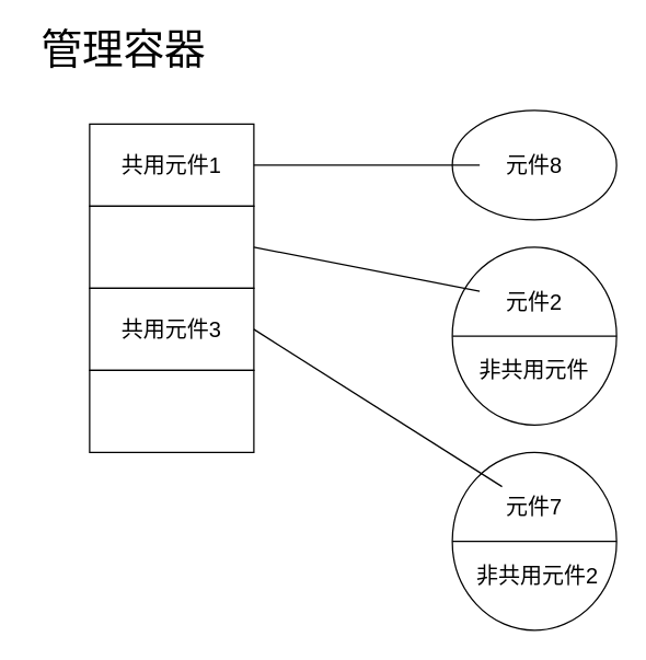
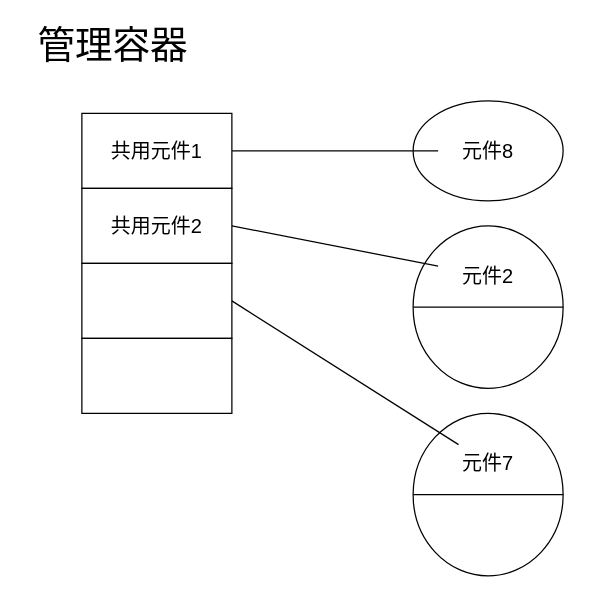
  <mxCell id="0" />
  <mxCell id="1" parent="0" />
  <mxCell id="2" value="" style="ellipse;whiteSpace=wrap;html=1;" vertex="1" parent="1"><mxGeometry x="330" y="180" width="120" height="130" as="geometry" /></mxCell>
  <mxCell id="3" value="" style="ellipse;whiteSpace=wrap;html=1;" vertex="1" parent="1"><mxGeometry x="330" y="80" width="120" height="80" as="geometry" /></mxCell>
  <mxCell id="4" value="" style="rounded=0;whiteSpace=wrap;html=1;" vertex="1" parent="1"><mxGeometry x="65" y="90" width="120" height="60" as="geometry" /></mxCell>
  <mxCell id="5" value="" style="rounded=0;whiteSpace=wrap;html=1;" vertex="1" parent="1"><mxGeometry x="65" y="150" width="120" height="60" as="geometry" /></mxCell>
  <mxCell id="6" value="" style="rounded=0;whiteSpace=wrap;html=1;" vertex="1" parent="1"><mxGeometry x="65" y="210" width="120" height="60" as="geometry" /></mxCell>
  <mxCell id="7" value="" style="rounded=0;whiteSpace=wrap;html=1;" vertex="1" parent="1"><mxGeometry x="65" y="270" width="120" height="60" as="geometry" /></mxCell>
  <mxCell id="8" value="&lt;font style=&quot;font-size: 30px&quot;&gt;管理容器&lt;/font&gt;" style="text;html=1;strokeColor=none;fillColor=none;align=center;verticalAlign=middle;whiteSpace=wrap;rounded=0;" vertex="1" parent="1"><mxGeometry x="20" y="20" width="140" height="30" as="geometry" /></mxCell>
  <mxCell id="9" value="&lt;font size=&quot;3&quot;&gt;共用元件1&lt;/font&gt;" style="text;html=1;strokeColor=none;fillColor=none;align=center;verticalAlign=middle;whiteSpace=wrap;rounded=0;" vertex="1" parent="1"><mxGeometry x="85" y="105" width="80" height="30" as="geometry" /></mxCell>
- <mxCell id="11" value="&lt;font size=&quot;3&quot;&gt;共用元件3&lt;/font&gt;" style="text;html=1;strokeColor=none;fillColor=none;align=center;verticalAlign=middle;whiteSpace=wrap;rounded=0;" vertex="1" parent="1"><mxGeometry x="85" y="225" width="80" height="30" as="geometry" /></mxCell>
+ <mxCell id="10" value="&lt;font size=&quot;3&quot;&gt;共用元件2&lt;br&gt;&lt;/font&gt;" style="text;html=1;strokeColor=none;fillColor=none;align=center;verticalAlign=middle;whiteSpace=wrap;rounded=0;" vertex="1" parent="1"><mxGeometry x="85" y="165" width="80" height="30" as="geometry" /></mxCell>
  <mxCell id="12" value="&lt;font size=&quot;3&quot;&gt;元件8&lt;/font&gt;" style="text;html=1;strokeColor=none;fillColor=none;align=center;verticalAlign=middle;whiteSpace=wrap;rounded=0;" vertex="1" parent="1"><mxGeometry x="350" y="105" width="80" height="30" as="geometry" /></mxCell>
  <mxCell id="13" value="&lt;font size=&quot;3&quot;&gt;元件2&lt;br&gt;&lt;/font&gt;" style="text;html=1;strokeColor=none;fillColor=none;align=center;verticalAlign=middle;whiteSpace=wrap;rounded=0;" vertex="1" parent="1"><mxGeometry x="350" y="205" width="80" height="30" as="geometry" /></mxCell>
  <mxCell id="14" value="" style="endArrow=none;html=1;entryX=0;entryY=0.5;entryDx=0;entryDy=0;exitX=1;exitY=0.5;exitDx=0;exitDy=0;" edge="1" parent="1" source="2" target="2"><mxGeometry width="50" height="50" relative="1" as="geometry"><mxPoint x="-20" y="400" as="sourcePoint" /><mxPoint x="30" y="350" as="targetPoint" /></mxGeometry></mxCell>
- <mxCell id="15" value="&lt;font size=&quot;3&quot;&gt;非共用元件&lt;br&gt;&lt;/font&gt;" style="text;html=1;strokeColor=none;fillColor=none;align=center;verticalAlign=middle;whiteSpace=wrap;rounded=0;" vertex="1" parent="1"><mxGeometry x="345" y="255" width="90" height="30" as="geometry" /></mxCell>
  <mxCell id="16" value="" style="ellipse;whiteSpace=wrap;html=1;" vertex="1" parent="1"><mxGeometry x="330" y="330" width="120" height="130" as="geometry" /></mxCell>
  <mxCell id="17" value="&lt;font size=&quot;3&quot;&gt;元件7&lt;br&gt;&lt;/font&gt;" style="text;html=1;strokeColor=none;fillColor=none;align=center;verticalAlign=middle;whiteSpace=wrap;rounded=0;" vertex="1" parent="1"><mxGeometry x="350" y="355" width="80" height="30" as="geometry" /></mxCell>
  <mxCell id="18" value="" style="endArrow=none;html=1;entryX=0;entryY=0.5;entryDx=0;entryDy=0;exitX=1;exitY=0.5;exitDx=0;exitDy=0;" edge="1" parent="1" source="16" target="16"><mxGeometry width="50" height="50" relative="1" as="geometry"><mxPoint x="-20" y="550" as="sourcePoint" /><mxPoint x="30" y="500" as="targetPoint" /></mxGeometry></mxCell>
- <mxCell id="19" value="&lt;font size=&quot;3&quot;&gt;非共用元件2&lt;br&gt;&lt;/font&gt;" style="text;html=1;strokeColor=none;fillColor=none;align=center;verticalAlign=middle;whiteSpace=wrap;rounded=0;" vertex="1" parent="1"><mxGeometry x="345" y="405" width="95" height="30" as="geometry" /></mxCell>
  <mxCell id="20" value="" style="endArrow=none;html=1;entryX=1;entryY=0.5;entryDx=0;entryDy=0;" edge="1" parent="1" source="17" target="6"><mxGeometry width="50" height="50" relative="1" as="geometry"><mxPoint x="-20" y="530" as="sourcePoint" /><mxPoint x="30" y="480" as="targetPoint" /></mxGeometry></mxCell>
  <mxCell id="21" value="" style="endArrow=none;html=1;entryX=1;entryY=0.5;entryDx=0;entryDy=0;" edge="1" parent="1" source="13" target="5"><mxGeometry width="50" height="50" relative="1" as="geometry"><mxPoint x="376.346" y="365" as="sourcePoint" /><mxPoint x="195" y="250" as="targetPoint" /></mxGeometry></mxCell>
  <mxCell id="22" value="" style="endArrow=none;html=1;entryX=1;entryY=0.5;entryDx=0;entryDy=0;" edge="1" parent="1" source="12" target="4"><mxGeometry width="50" height="50" relative="1" as="geometry"><mxPoint x="386.346" y="375" as="sourcePoint" /><mxPoint x="205" y="260" as="targetPoint" /></mxGeometry></mxCell>
